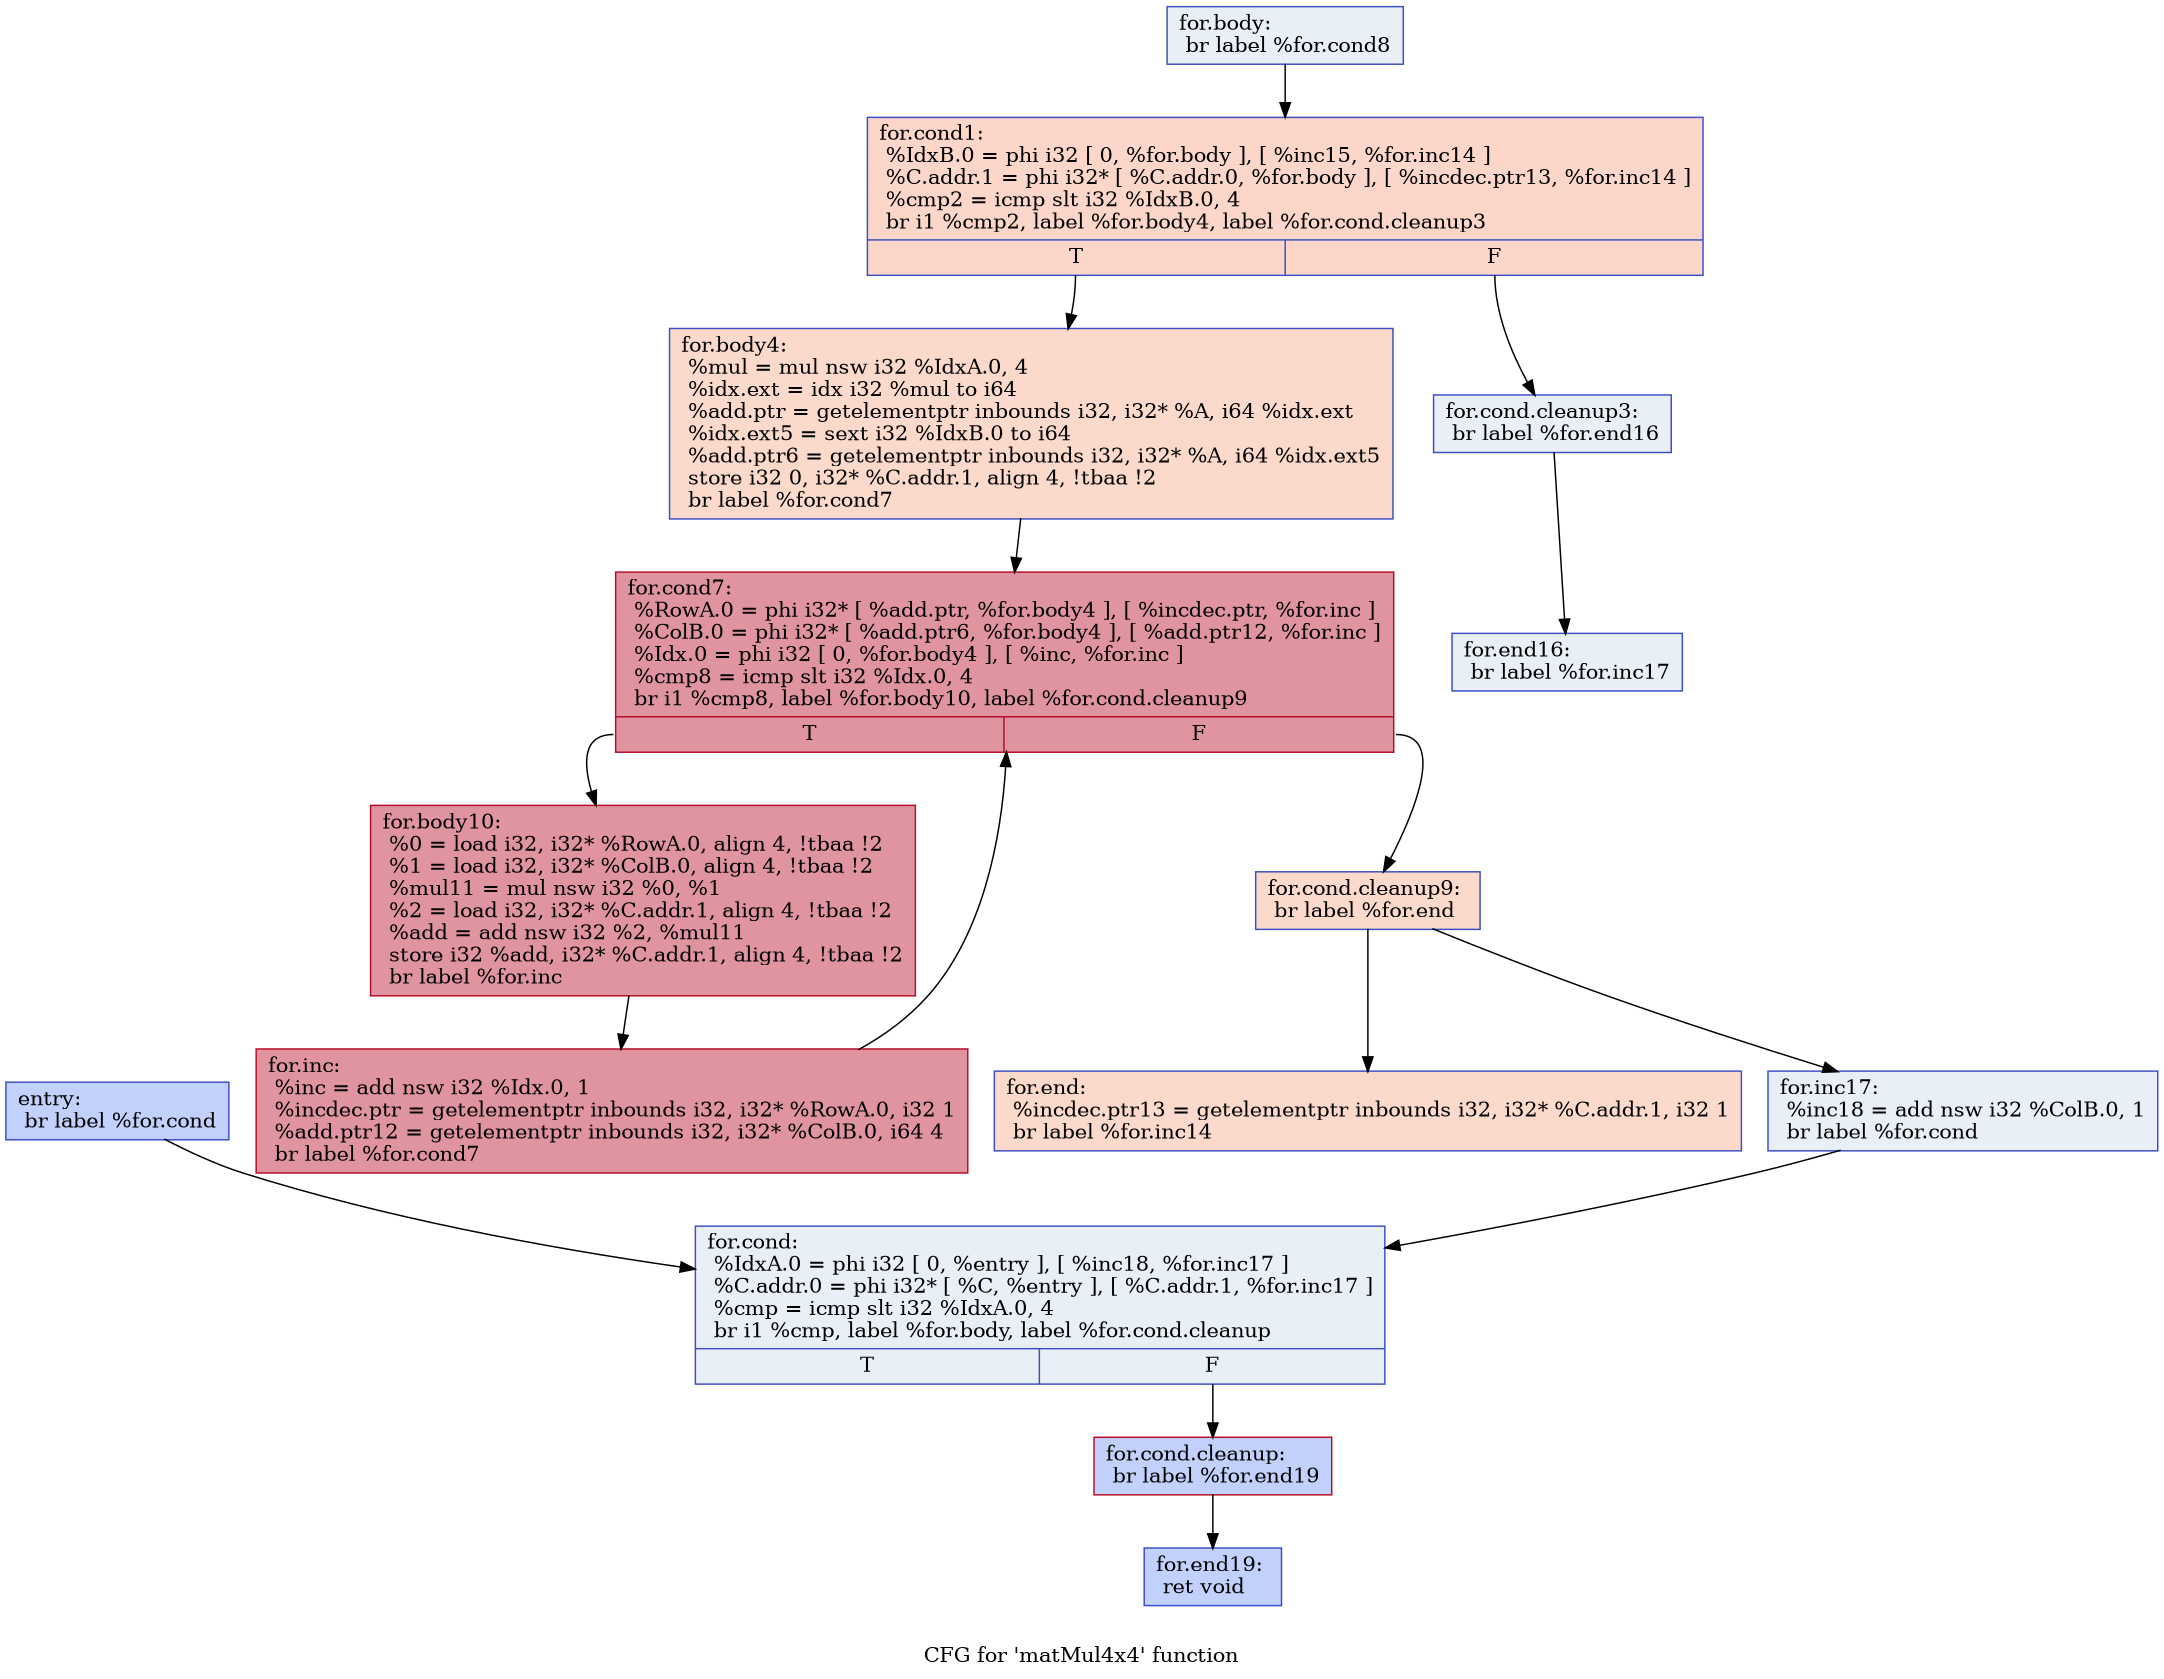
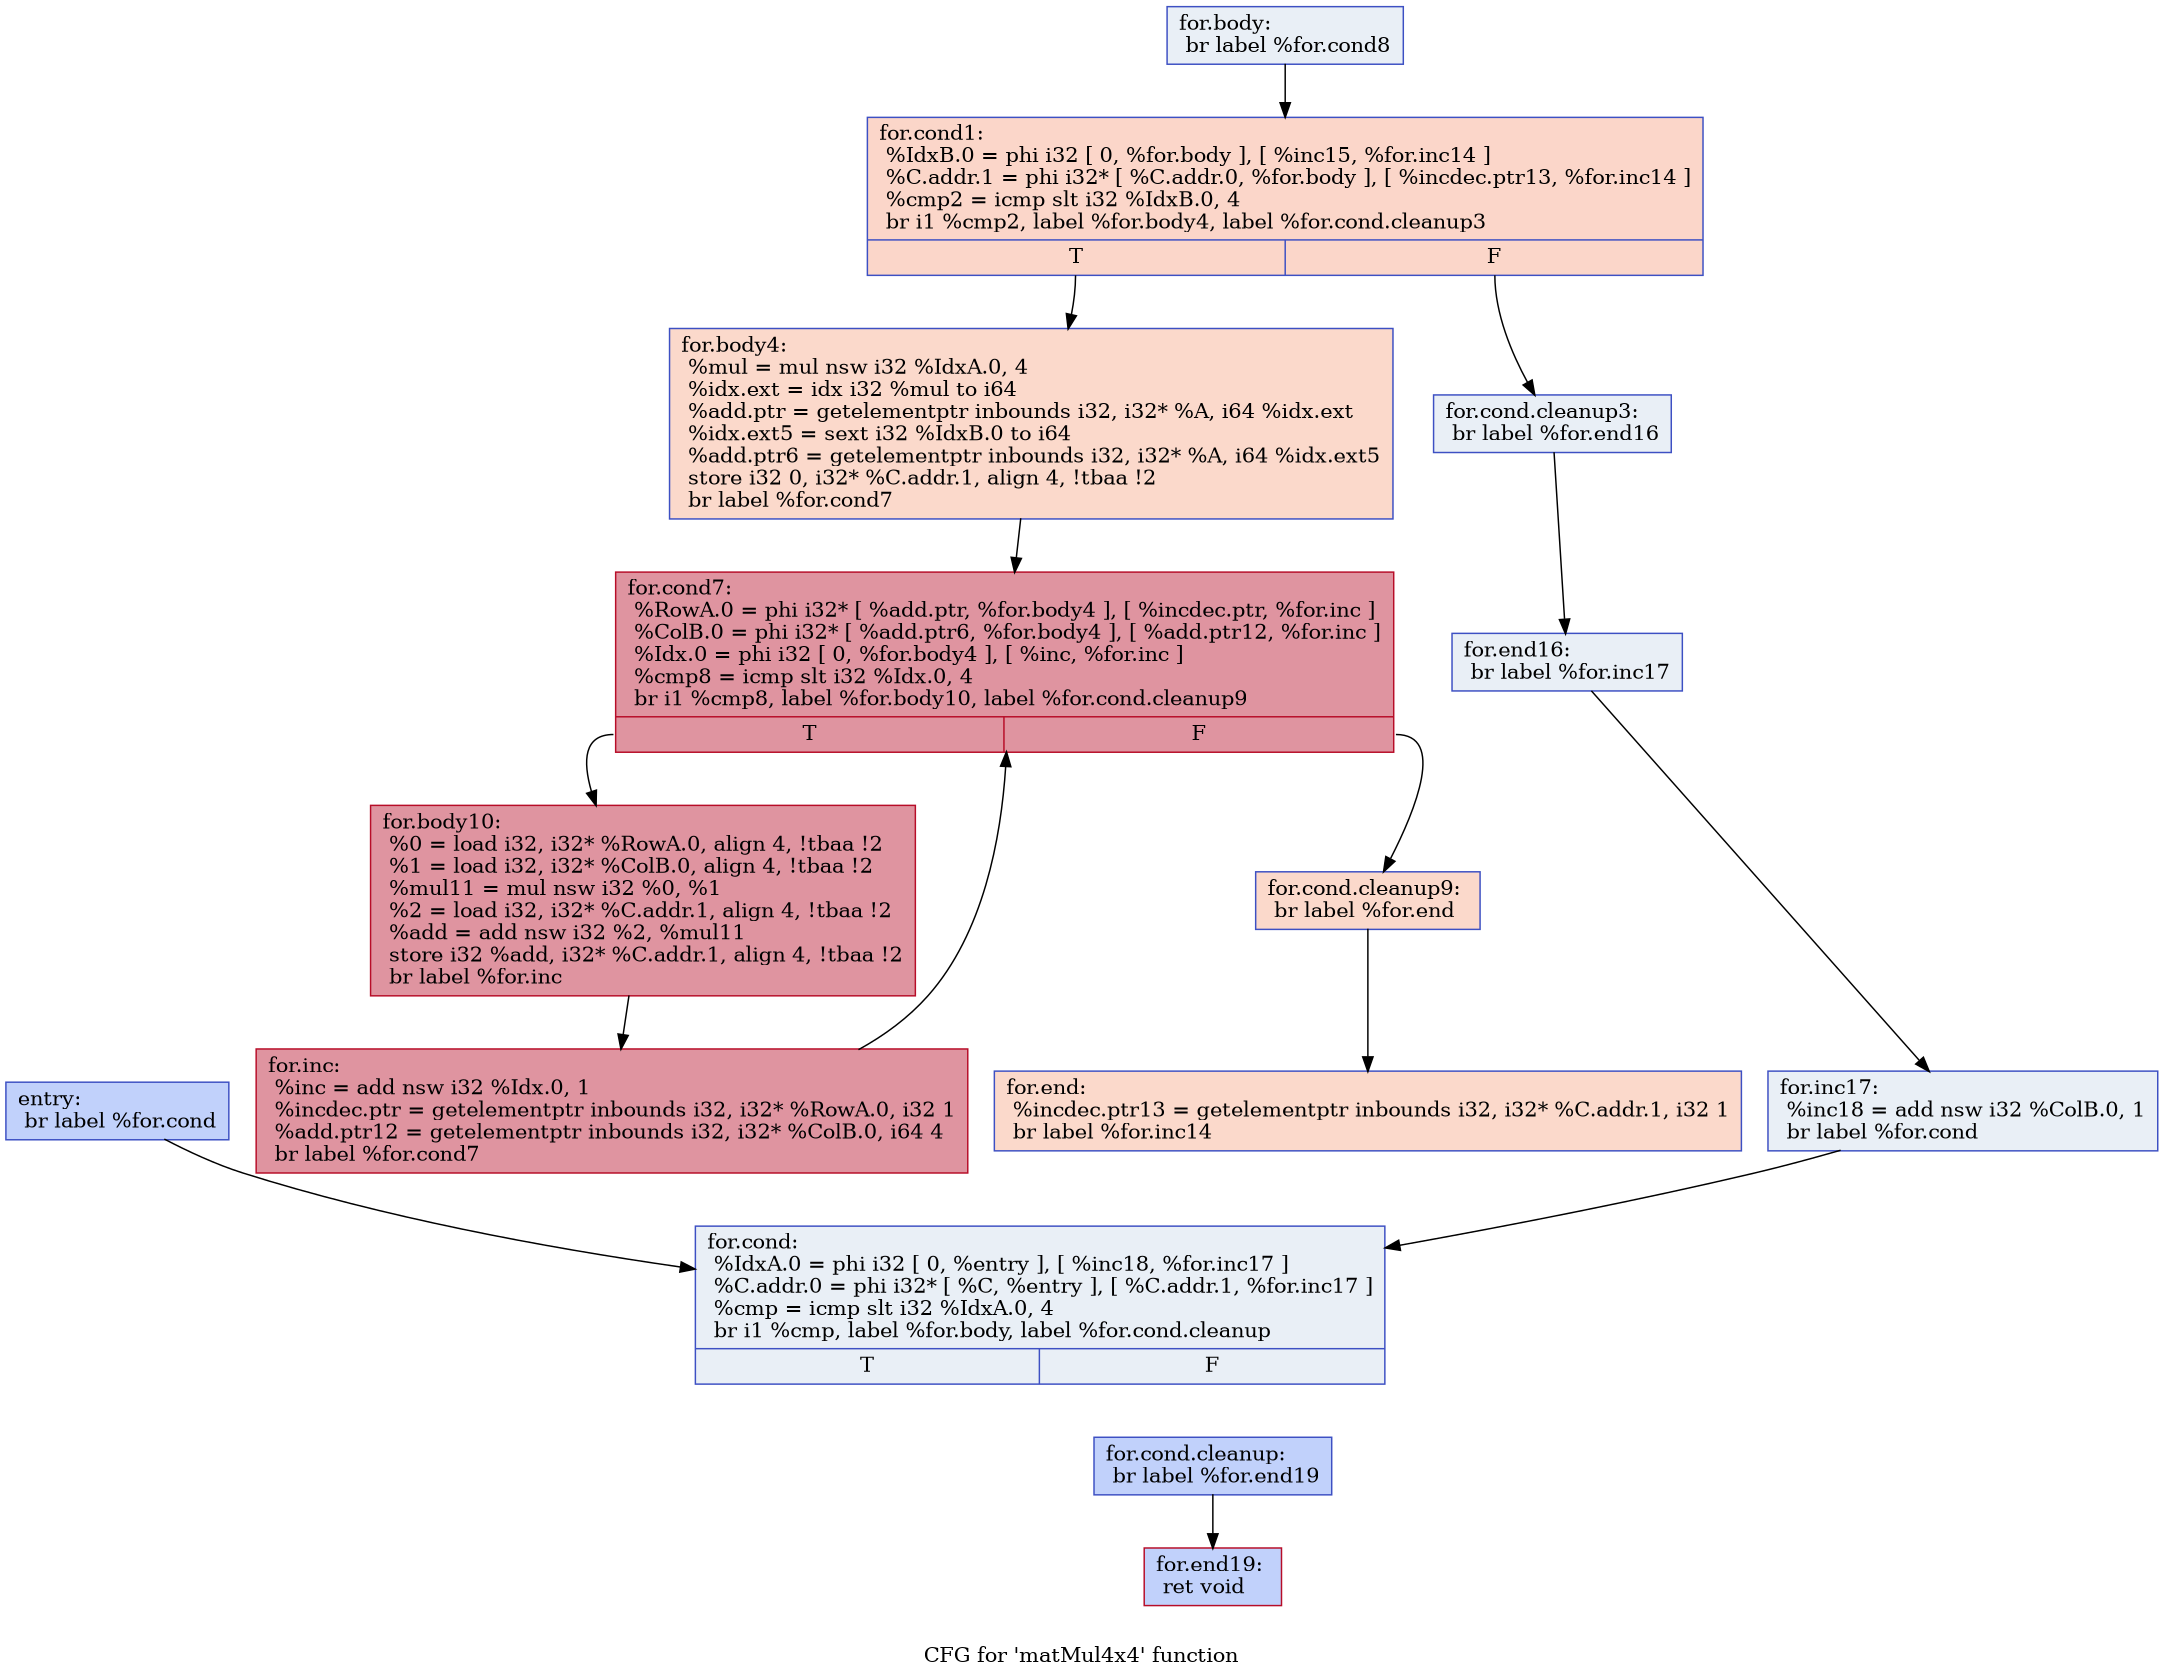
  digraph {
    label="CFG for 'matMul4x4' function"
    node [color="#3d50c3ff" fillcolor="#cedaeb70" shape=record style=filled]
    n1 [fillcolor="#7396f570" label="{entry:\l  br label %for.cond\l}"]
    n2 [label="{for.cond:                                         \l  %IdxA.0 = phi i32 [ 0, %entry ], [ %inc18, %for.inc17 ]\l  %C.addr.0 = phi i32* [ %C, %entry ], [ %C.addr.1, %for.inc17 ]\l  %cmp = icmp slt i32 %IdxA.0, 4\l  br i1 %cmp, label %for.body, label %for.cond.cleanup\l|{<s0>T|<s1>F}}"]
-   n3 [color="#b70d28ff" fillcolor="#7396f570" label="{for.cond.cleanup:                                 \l  br label %for.end19\l}"]
+   n3 [fillcolor="#7396f570" label="{for.cond.cleanup:                                 \l  br label %for.end19\l}"]
    n4 [label="{for.body:                                         \l  br label %for.cond8\l}"]
    n5 [fillcolor="#f6a38570" label="{for.cond1:                                        \l  %IdxB.0 = phi i32 [ 0, %for.body ], [ %inc15, %for.inc14 ]\l  %C.addr.1 = phi i32* [ %C.addr.0, %for.body ], [ %incdec.ptr13, %for.inc14 ]\l  %cmp2 = icmp slt i32 %IdxB.0, 4\l  br i1 %cmp2, label %for.body4, label %for.cond.cleanup3\l|{<s0>T|<s1>F}}"]
-   n6 [fillcolor="#7396f570" label="{for.end19:                                        \l  ret void\l}"]
+   n6 [color="#b70d28ff" fillcolor="#7396f570" label="{for.end19:                                        \l  ret void\l}"]
    n7 [fillcolor="#f7a88970" label="{for.body4:                                        \l  %mul = mul nsw i32 %IdxA.0, 4\l  %idx.ext = idx i32 %mul to i64\l  %add.ptr = getelementptr inbounds i32, i32* %A, i64 %idx.ext\l  %idx.ext5 = sext i32 %IdxB.0 to i64\l  %add.ptr6 = getelementptr inbounds i32, i32* %A, i64 %idx.ext5\l  store i32 0, i32* %C.addr.1, align 4, !tbaa !2\l  br label %for.cond7\l}"]
    n8 [label="{for.cond.cleanup3:                                \l  br label %for.end16\l}"]
    n9 [color="#b70d28ff" fillcolor="#b70d2870" label="{for.cond7:                                        \l  %RowA.0 = phi i32* [ %add.ptr, %for.body4 ], [ %incdec.ptr, %for.inc ]\l  %ColB.0 = phi i32* [ %add.ptr6, %for.body4 ], [ %add.ptr12, %for.inc ]\l  %Idx.0 = phi i32 [ 0, %for.body4 ], [ %inc, %for.inc ]\l  %cmp8 = icmp slt i32 %Idx.0, 4\l  br i1 %cmp8, label %for.body10, label %for.cond.cleanup9\l|{<s0>T|<s1>F}}"]
    n10 [label="{for.end16:                                        \l  br label %for.inc17\l}"]
    n11 [color="#b70d28ff" fillcolor="#b70d2870" label="{for.body10:                                       \l  %0 = load i32, i32* %RowA.0, align 4, !tbaa !2\l  %1 = load i32, i32* %ColB.0, align 4, !tbaa !2\l  %mul11 = mul nsw i32 %0, %1\l  %2 = load i32, i32* %C.addr.1, align 4, !tbaa !2\l  %add = add nsw i32 %2, %mul11\l  store i32 %add, i32* %C.addr.1, align 4, !tbaa !2\l  br label %for.inc\l}"]
    n12 [fillcolor="#f7a88970" label="{for.cond.cleanup9:                                \l  br label %for.end\l}"]
    n13 [label="{for.inc17:                                        \l  %inc18 = add nsw i32 %ColB.0, 1\l  br label %for.cond\l}"]
    n14 [color="#b70d28ff" fillcolor="#b70d2870" label="{for.inc:                                          \l  %inc = add nsw i32 %Idx.0, 1\l  %incdec.ptr = getelementptr inbounds i32, i32* %RowA.0, i32 1\l  %add.ptr12 = getelementptr inbounds i32, i32* %ColB.0, i64 4\l  br label %for.cond7\l}"]
    n15 [fillcolor="#f7a88970" label="{for.end:                                          \l  %incdec.ptr13 = getelementptr inbounds i32, i32* %C.addr.1, i32 1\l  br label %for.inc14\l}"]
    n1 -> n2
-   n2 -> n3 [tailport=s1]
    n3 -> n6
    n4 -> n5
    n5 -> n7 [tailport=s0]
    n5 -> n8 [tailport=s1]
    n7 -> n9
    n8 -> n10
    n9 -> n11 [tailport=s0]
    n9 -> n12 [tailport=s1]
-   n12 -> n13
+   n10 -> n13
    n11 -> n14
    n12 -> n15
    n13 -> n2
    n14 -> n9
  }
